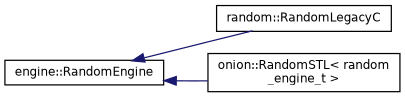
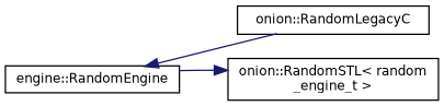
  digraph {
    rankdir=LR
    node [color=black fillcolor=white fontname=Helvetica fontsize=10 shape=record style=filled]
    edge [color=midnightblue dir=back fontname=Helvetica fontsize=10 labelfontname=Helvetica labelfontsize=10 style=solid]
    n1 [height=0.2 label="engine::RandomEngine" width=0.4]
-   n2 [height=0.2 label="random::RandomLegacyC" width=0.4]
+   n2 [height=0.2 label="onion::RandomLegacyC" width=0.4]
    n3 [height=0.2 label="onion::RandomSTL\< random\l_engine_t \>" width=0.4]
    n1 -> n2
-   n1 -> n3
+   n3 -> n1
  }
